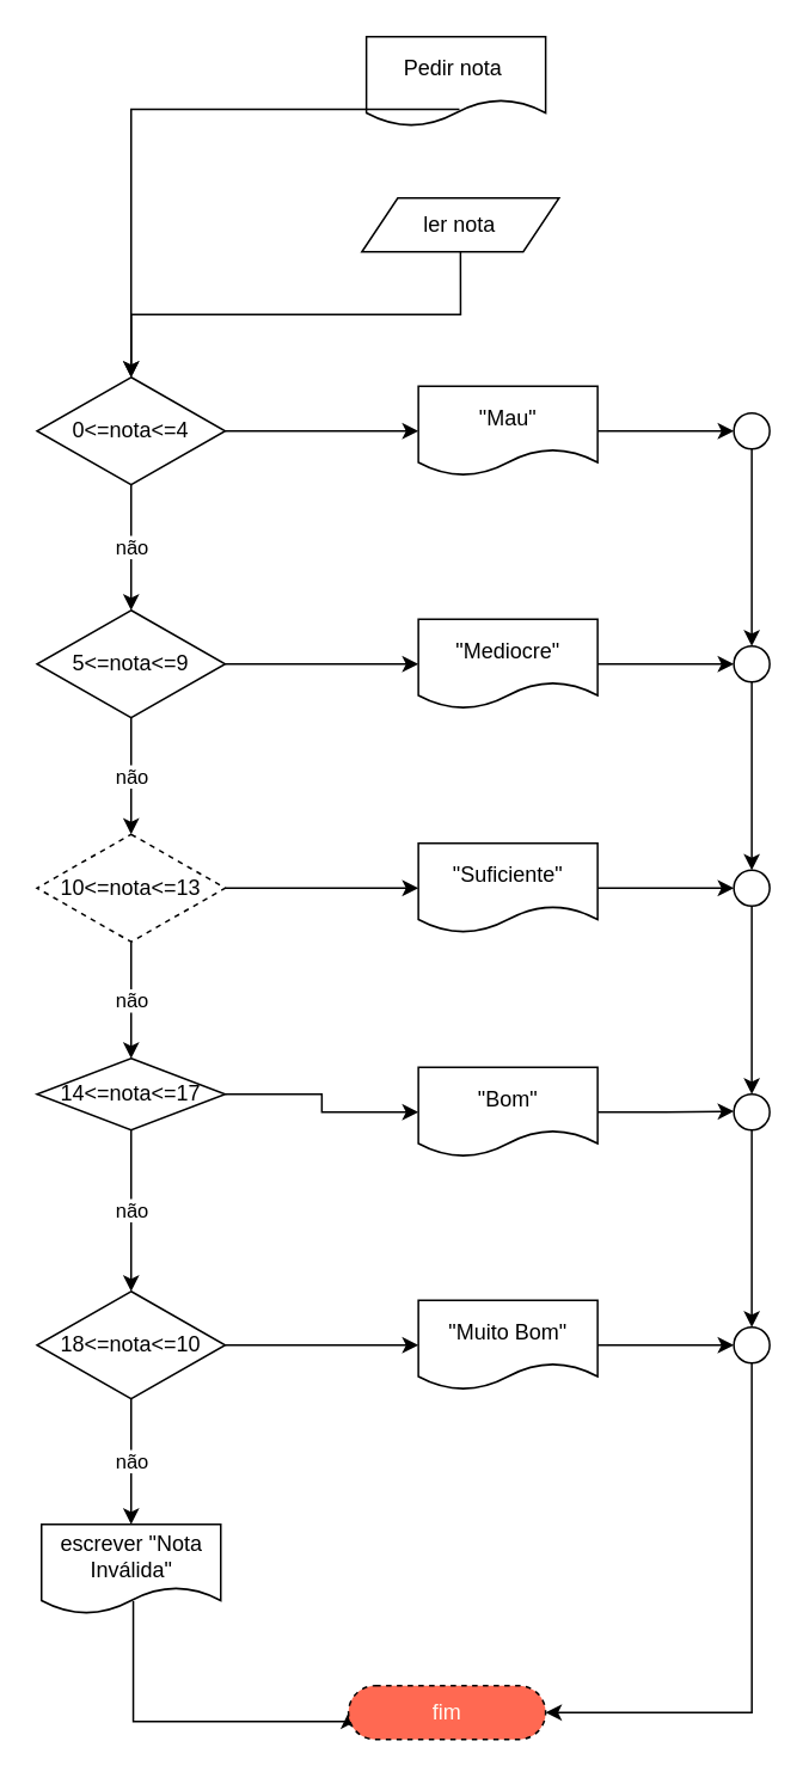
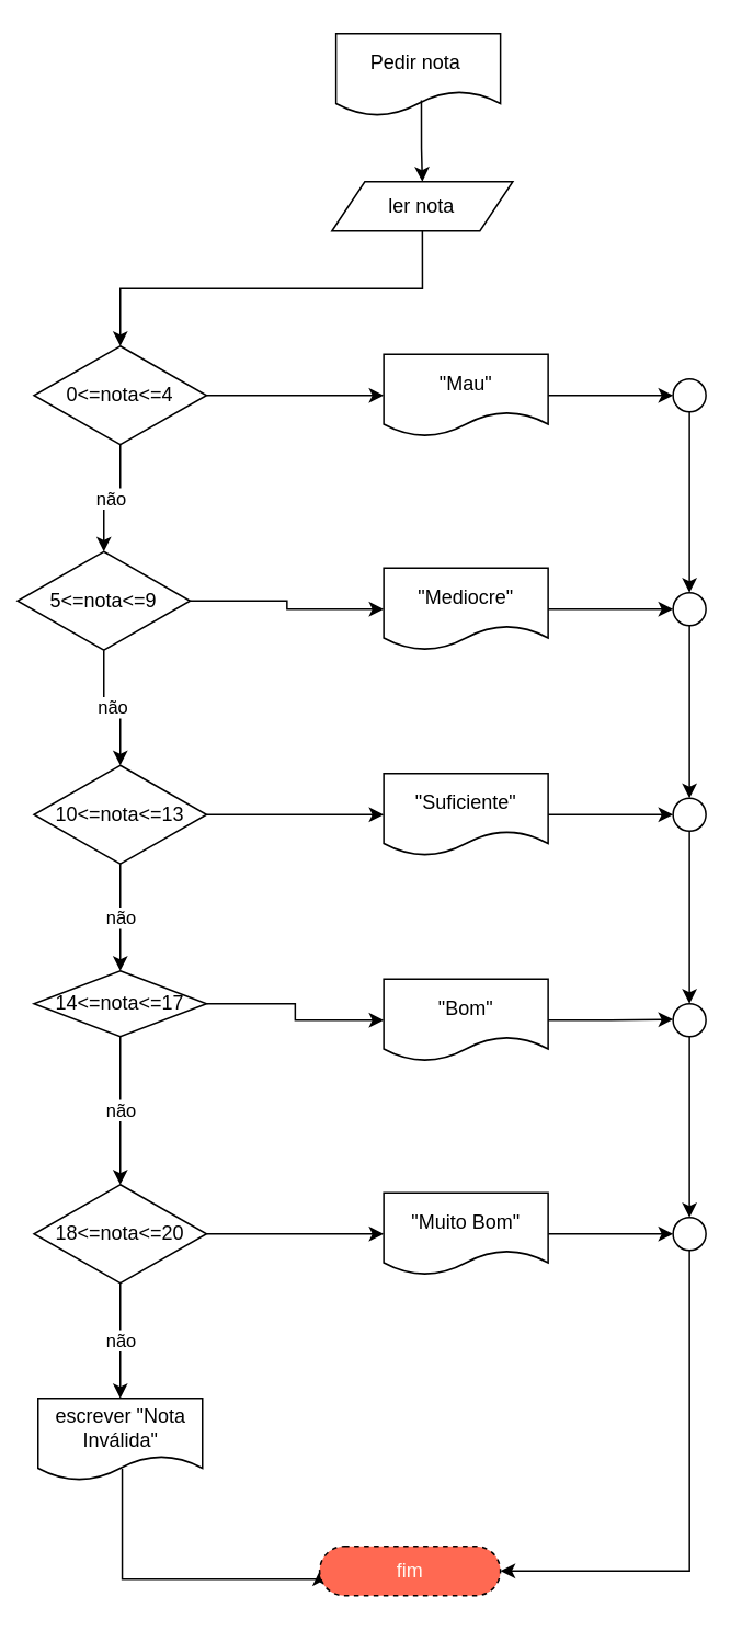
  <mxCell id="0" />
  <mxCell id="1" parent="0" />
  <mxCell id="2" style="edgeStyle=orthogonalEdgeStyle;rounded=0;orthogonalLoop=1;jettySize=auto;html=1;exitX=0.512;exitY=0.858;exitDx=0;exitDy=0;entryX=0;entryY=0.5;entryDx=0;entryDy=0;exitPerimeter=0;" edge="1" parent="1" source="23" target="3"><mxGeometry relative="1" as="geometry"><Array as="points"><mxPoint x="73.75" y="960" /><mxPoint x="193.75" y="960" /></Array></mxGeometry></mxCell>
  <mxCell id="3" value="fim" style="rounded=1;whiteSpace=wrap;html=1;perimeterSpacing=0;arcSize=50;gradientColor=none;fillColor=#FF6952;fontColor=#FFFAF2;dashed=1;" vertex="1" parent="1"><mxGeometry x="193.75" y="940" width="110" height="30" as="geometry" /></mxCell>
  <mxCell id="4" value="Pedir nota&amp;nbsp;" style="shape=document;whiteSpace=wrap;html=1;boundedLbl=1;" vertex="1" parent="1"><mxGeometry x="203.75" y="20" width="100" height="50" as="geometry" /></mxCell>
- <mxCell id="5" style="edgeStyle=orthogonalEdgeStyle;rounded=0;orthogonalLoop=1;jettySize=auto;html=1;exitX=0.519;exitY=0.809;exitDx=0;exitDy=0;exitPerimeter=0;" edge="1" parent="1" source="4" target="10"><mxGeometry relative="1" as="geometry" /></mxCell>
+ <mxCell id="5" style="edgeStyle=orthogonalEdgeStyle;rounded=0;orthogonalLoop=1;jettySize=auto;html=1;entryX=0.5;entryY=0;entryDx=0;entryDy=0;exitX=0.519;exitY=0.809;exitDx=0;exitDy=0;exitPerimeter=0;" edge="1" parent="1" source="4" target="7"><mxGeometry relative="1" as="geometry" /></mxCell>
  <mxCell id="6" style="edgeStyle=orthogonalEdgeStyle;rounded=0;orthogonalLoop=1;jettySize=auto;html=1;exitX=0.5;exitY=1;exitDx=0;exitDy=0;entryX=0.5;entryY=0;entryDx=0;entryDy=0;" edge="1" parent="1" source="7" target="10"><mxGeometry relative="1" as="geometry" /></mxCell>
  <mxCell id="7" value="ler nota" style="shape=parallelogram;perimeter=parallelogramPerimeter;whiteSpace=wrap;html=1;fixedSize=1;" vertex="1" parent="1"><mxGeometry x="201.25" y="110" width="110" height="30" as="geometry" /></mxCell>
  <mxCell id="8" value="não" style="edgeStyle=orthogonalEdgeStyle;rounded=0;orthogonalLoop=1;jettySize=auto;html=1;exitX=0.5;exitY=1;exitDx=0;exitDy=0;entryX=0.5;entryY=0;entryDx=0;entryDy=0;" edge="1" parent="1" source="10" target="13"><mxGeometry relative="1" as="geometry"><mxPoint x="72.5" y="330" as="targetPoint" /></mxGeometry></mxCell>
  <mxCell id="9" style="edgeStyle=orthogonalEdgeStyle;rounded=0;orthogonalLoop=1;jettySize=auto;html=1;exitX=1;exitY=0.5;exitDx=0;exitDy=0;entryX=0;entryY=0.5;entryDx=0;entryDy=0;" edge="1" parent="1" source="10" target="25"><mxGeometry relative="1" as="geometry" /></mxCell>
  <mxCell id="10" value="0&amp;lt;=nota&amp;lt;=4" style="rhombus;whiteSpace=wrap;html=1;" vertex="1" parent="1"><mxGeometry x="20" y="210" width="105" height="60" as="geometry" /></mxCell>
  <mxCell id="11" value="não" style="edgeStyle=orthogonalEdgeStyle;rounded=0;orthogonalLoop=1;jettySize=auto;html=1;exitX=0.5;exitY=1;exitDx=0;exitDy=0;entryX=0.5;entryY=0;entryDx=0;entryDy=0;" edge="1" parent="1" source="13" target="22"><mxGeometry relative="1" as="geometry" /></mxCell>
  <mxCell id="12" style="edgeStyle=orthogonalEdgeStyle;rounded=0;orthogonalLoop=1;jettySize=auto;html=1;exitX=1;exitY=0.5;exitDx=0;exitDy=0;entryX=0;entryY=0.5;entryDx=0;entryDy=0;" edge="1" parent="1" source="13" target="27"><mxGeometry relative="1" as="geometry" /></mxCell>
- <mxCell id="13" value="5&amp;lt;=nota&amp;lt;=9" style="rhombus;whiteSpace=wrap;html=1;" vertex="1" parent="1"><mxGeometry x="20" y="340" width="105" height="60" as="geometry" /></mxCell>
+ <mxCell id="13" value="5&amp;lt;=nota&amp;lt;=9" style="rhombus;whiteSpace=wrap;html=1;" vertex="1" parent="1"><mxGeometry x="10" y="335" width="105" height="60" as="geometry" /></mxCell>
  <mxCell id="14" value="não" style="edgeStyle=orthogonalEdgeStyle;rounded=0;orthogonalLoop=1;jettySize=auto;html=1;exitX=0.5;exitY=1;exitDx=0;exitDy=0;entryX=0.5;entryY=0;entryDx=0;entryDy=0;" edge="1" parent="1" source="16" target="19"><mxGeometry relative="1" as="geometry" /></mxCell>
  <mxCell id="15" style="edgeStyle=orthogonalEdgeStyle;rounded=0;orthogonalLoop=1;jettySize=auto;html=1;exitX=1;exitY=0.5;exitDx=0;exitDy=0;entryX=0;entryY=0.5;entryDx=0;entryDy=0;" edge="1" parent="1" source="16" target="31"><mxGeometry relative="1" as="geometry" /></mxCell>
  <mxCell id="16" value="14&amp;lt;=nota&amp;lt;=17" style="rhombus;whiteSpace=wrap;html=1;" vertex="1" parent="1"><mxGeometry x="20" y="590" width="105" height="40" as="geometry" /></mxCell>
  <mxCell id="17" value="não" style="edgeStyle=orthogonalEdgeStyle;rounded=0;orthogonalLoop=1;jettySize=auto;html=1;exitX=0.5;exitY=1;exitDx=0;exitDy=0;entryX=0.5;entryY=0;entryDx=0;entryDy=0;" edge="1" parent="1" source="19" target="23"><mxGeometry relative="1" as="geometry" /></mxCell>
  <mxCell id="18" style="edgeStyle=orthogonalEdgeStyle;rounded=0;orthogonalLoop=1;jettySize=auto;html=1;exitX=1;exitY=0.5;exitDx=0;exitDy=0;" edge="1" parent="1" source="19" target="33"><mxGeometry relative="1" as="geometry" /></mxCell>
- <mxCell id="19" value="18&amp;lt;=nota&amp;lt;=10" style="rhombus;whiteSpace=wrap;html=1;" vertex="1" parent="1"><mxGeometry x="20" y="720" width="105" height="60" as="geometry" /></mxCell>
+ <mxCell id="19" value="18&amp;lt;=nota&amp;lt;=20" style="rhombus;whiteSpace=wrap;html=1;" vertex="1" parent="1"><mxGeometry x="20" y="720" width="105" height="60" as="geometry" /></mxCell>
  <mxCell id="20" value="não" style="edgeStyle=orthogonalEdgeStyle;rounded=0;orthogonalLoop=1;jettySize=auto;html=1;exitX=0.5;exitY=1;exitDx=0;exitDy=0;entryX=0.5;entryY=0;entryDx=0;entryDy=0;" edge="1" parent="1" source="22" target="16"><mxGeometry relative="1" as="geometry" /></mxCell>
  <mxCell id="21" style="edgeStyle=orthogonalEdgeStyle;rounded=0;orthogonalLoop=1;jettySize=auto;html=1;exitX=1;exitY=0.5;exitDx=0;exitDy=0;entryX=0;entryY=0.5;entryDx=0;entryDy=0;" edge="1" parent="1" source="22" target="29"><mxGeometry relative="1" as="geometry" /></mxCell>
- <mxCell id="22" value="10&amp;lt;=nota&amp;lt;=13" style="rhombus;whiteSpace=wrap;html=1;dashed=1;" vertex="1" parent="1"><mxGeometry x="20" y="465" width="105" height="60" as="geometry" /></mxCell>
+ <mxCell id="22" value="10&amp;lt;=nota&amp;lt;=13" style="rhombus;whiteSpace=wrap;html=1;" vertex="1" parent="1"><mxGeometry x="20" y="465" width="105" height="60" as="geometry" /></mxCell>
  <mxCell id="23" value="escrever &quot;Nota Inválida&quot;" style="shape=document;whiteSpace=wrap;html=1;boundedLbl=1;" vertex="1" parent="1"><mxGeometry x="22.5" y="850" width="100" height="50" as="geometry" /></mxCell>
  <mxCell id="24" style="edgeStyle=orthogonalEdgeStyle;rounded=0;orthogonalLoop=1;jettySize=auto;html=1;exitX=1;exitY=0.5;exitDx=0;exitDy=0;entryX=0;entryY=0.5;entryDx=0;entryDy=0;" edge="1" parent="1" source="25" target="35"><mxGeometry relative="1" as="geometry" /></mxCell>
  <mxCell id="25" value="&quot;Mau&quot;" style="shape=document;whiteSpace=wrap;html=1;boundedLbl=1;" vertex="1" parent="1"><mxGeometry x="232.75" y="215" width="100" height="50" as="geometry" /></mxCell>
  <mxCell id="26" style="edgeStyle=orthogonalEdgeStyle;rounded=0;orthogonalLoop=1;jettySize=auto;html=1;exitX=1;exitY=0.5;exitDx=0;exitDy=0;entryX=0;entryY=0.5;entryDx=0;entryDy=0;" edge="1" parent="1" source="27" target="37"><mxGeometry relative="1" as="geometry" /></mxCell>
  <mxCell id="27" value="&quot;Mediocre&quot;" style="shape=document;whiteSpace=wrap;html=1;boundedLbl=1;" vertex="1" parent="1"><mxGeometry x="232.75" y="345" width="100" height="50" as="geometry" /></mxCell>
  <mxCell id="28" style="edgeStyle=orthogonalEdgeStyle;rounded=0;orthogonalLoop=1;jettySize=auto;html=1;exitX=1;exitY=0.5;exitDx=0;exitDy=0;entryX=0;entryY=0.5;entryDx=0;entryDy=0;" edge="1" parent="1" source="29" target="39"><mxGeometry relative="1" as="geometry" /></mxCell>
  <mxCell id="29" value="&quot;Suficiente&quot;" style="shape=document;whiteSpace=wrap;html=1;boundedLbl=1;" vertex="1" parent="1"><mxGeometry x="232.75" y="470" width="100" height="50" as="geometry" /></mxCell>
  <mxCell id="30" style="edgeStyle=orthogonalEdgeStyle;rounded=0;orthogonalLoop=1;jettySize=auto;html=1;exitX=1;exitY=0.5;exitDx=0;exitDy=0;" edge="1" parent="1" source="31"><mxGeometry relative="1" as="geometry"><mxPoint x="408.75" y="619.571" as="targetPoint" /></mxGeometry></mxCell>
  <mxCell id="31" value="&quot;Bom&quot;" style="shape=document;whiteSpace=wrap;html=1;boundedLbl=1;" vertex="1" parent="1"><mxGeometry x="232.75" y="595" width="100" height="50" as="geometry" /></mxCell>
  <mxCell id="32" style="edgeStyle=orthogonalEdgeStyle;rounded=0;orthogonalLoop=1;jettySize=auto;html=1;exitX=1;exitY=0.5;exitDx=0;exitDy=0;entryX=0;entryY=0.5;entryDx=0;entryDy=0;" edge="1" parent="1" source="33" target="43"><mxGeometry relative="1" as="geometry" /></mxCell>
  <mxCell id="33" value="&quot;Muito Bom&quot;" style="shape=document;whiteSpace=wrap;html=1;boundedLbl=1;" vertex="1" parent="1"><mxGeometry x="232.75" y="725" width="100" height="50" as="geometry" /></mxCell>
  <mxCell id="34" style="edgeStyle=orthogonalEdgeStyle;rounded=0;orthogonalLoop=1;jettySize=auto;html=1;exitX=0.5;exitY=1;exitDx=0;exitDy=0;entryX=0.5;entryY=0;entryDx=0;entryDy=0;" edge="1" parent="1" source="35" target="37"><mxGeometry relative="1" as="geometry" /></mxCell>
  <mxCell id="35" value="" style="ellipse;whiteSpace=wrap;html=1;aspect=fixed;" vertex="1" parent="1"><mxGeometry x="408.75" y="230" width="20" height="20" as="geometry" /></mxCell>
  <mxCell id="36" style="edgeStyle=orthogonalEdgeStyle;rounded=0;orthogonalLoop=1;jettySize=auto;html=1;exitX=0.5;exitY=1;exitDx=0;exitDy=0;entryX=0.5;entryY=0;entryDx=0;entryDy=0;" edge="1" parent="1" source="37" target="39"><mxGeometry relative="1" as="geometry" /></mxCell>
  <mxCell id="37" value="" style="ellipse;whiteSpace=wrap;html=1;aspect=fixed;" vertex="1" parent="1"><mxGeometry x="408.75" y="360" width="20" height="20" as="geometry" /></mxCell>
  <mxCell id="38" style="edgeStyle=orthogonalEdgeStyle;rounded=0;orthogonalLoop=1;jettySize=auto;html=1;exitX=0.5;exitY=1;exitDx=0;exitDy=0;entryX=0.5;entryY=0;entryDx=0;entryDy=0;" edge="1" parent="1" source="39" target="41"><mxGeometry relative="1" as="geometry" /></mxCell>
  <mxCell id="39" value="" style="ellipse;whiteSpace=wrap;html=1;aspect=fixed;" vertex="1" parent="1"><mxGeometry x="408.75" y="485" width="20" height="20" as="geometry" /></mxCell>
  <mxCell id="40" style="edgeStyle=orthogonalEdgeStyle;rounded=0;orthogonalLoop=1;jettySize=auto;html=1;exitX=0.5;exitY=1;exitDx=0;exitDy=0;entryX=0.5;entryY=0;entryDx=0;entryDy=0;" edge="1" parent="1" source="41" target="43"><mxGeometry relative="1" as="geometry" /></mxCell>
  <mxCell id="41" value="" style="ellipse;whiteSpace=wrap;html=1;aspect=fixed;" vertex="1" parent="1"><mxGeometry x="408.75" y="610" width="20" height="20" as="geometry" /></mxCell>
  <mxCell id="42" style="edgeStyle=orthogonalEdgeStyle;rounded=0;orthogonalLoop=1;jettySize=auto;html=1;exitX=0.5;exitY=1;exitDx=0;exitDy=0;entryX=1;entryY=0.5;entryDx=0;entryDy=0;" edge="1" parent="1" source="43" target="3"><mxGeometry relative="1" as="geometry" /></mxCell>
  <mxCell id="43" value="" style="ellipse;whiteSpace=wrap;html=1;aspect=fixed;" vertex="1" parent="1"><mxGeometry x="408.75" y="740" width="20" height="20" as="geometry" /></mxCell>
